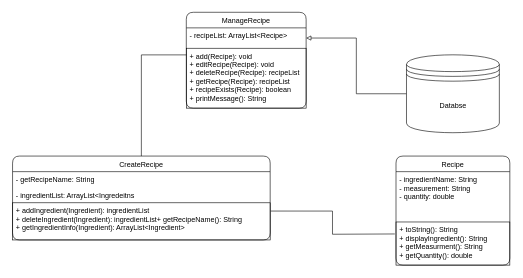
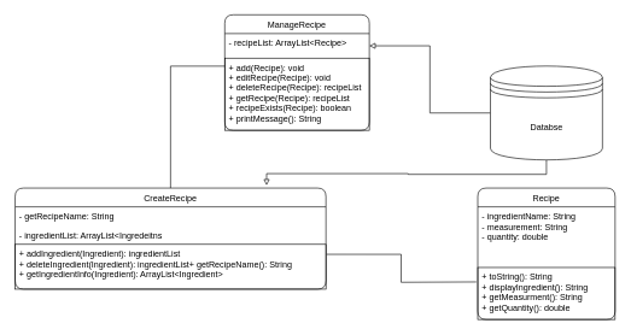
  <mxCell id="0" />
  <mxCell id="1" parent="0" />
  <mxCell id="2" style="edgeStyle=orthogonalEdgeStyle;rounded=0;orthogonalLoop=1;jettySize=auto;html=1;exitX=0.5;exitY=0;exitDx=0;exitDy=0;entryX=0;entryY=0.111;entryDx=0;entryDy=0;entryPerimeter=0;endArrow=none;endFill=0;" parent="1" source="3" target="12" edge="1"><mxGeometry relative="1" as="geometry" /></mxCell>
  <mxCell id="3" value="CreateRecipe" style="swimlane;fontStyle=0;childLayout=stackLayout;horizontal=1;startSize=26;fillColor=none;horizontalStack=0;resizeParent=1;resizeParentMax=0;resizeLast=0;collapsible=1;marginBottom=0;rounded=1;glass=0;shadow=0;sketch=0;swimlaneLine=1;" parent="1" vertex="1"><mxGeometry x="20" y="260" width="430" height="140" as="geometry" /></mxCell>
  <mxCell id="4" value="- getRecipeName: String" style="text;strokeColor=none;fillColor=none;align=left;verticalAlign=top;spacingLeft=4;spacingRight=4;overflow=hidden;rotatable=0;points=[[0,0.5],[1,0.5]];portConstraint=eastwest;rounded=1;" parent="3" vertex="1"><mxGeometry y="26" width="430" height="26" as="geometry" /></mxCell>
  <mxCell id="5" value="- ingredientList: ArrayList&lt;Ingredeitns" style="text;strokeColor=none;fillColor=none;align=left;verticalAlign=top;spacingLeft=4;spacingRight=4;overflow=hidden;rotatable=0;points=[[0,0.5],[1,0.5]];portConstraint=eastwest;" parent="3" vertex="1"><mxGeometry y="52" width="430" height="26" as="geometry" /></mxCell>
  <mxCell id="6" value="+ addIngredient(Ingredient): ingredientList&#10;+ deleteIngredient(Ingredient): ingredientList+ getRecipeName(): String&#10;+ getIngredientInfo(Ingredient): ArrayList&lt;Ingredient&gt;&#10;&#10;&#10;" style="text;fillColor=none;align=left;verticalAlign=top;spacingLeft=4;spacingRight=4;overflow=hidden;rotatable=0;points=[[0,0.5],[1,0.5]];portConstraint=eastwest;strokeColor=#000000;rounded=0;spacing=2;spacingTop=0;spacingBottom=0;" parent="3" vertex="1"><mxGeometry y="78" width="430" height="62" as="geometry" /></mxCell>
  <mxCell id="7" value="Recipe" style="swimlane;fontStyle=0;childLayout=stackLayout;horizontal=1;startSize=26;fillColor=none;horizontalStack=0;resizeParent=1;resizeParentMax=0;resizeLast=0;collapsible=1;marginBottom=0;rounded=1;glass=0;shadow=0;sketch=0;swimlaneLine=1;" parent="1" vertex="1"><mxGeometry x="660" y="260" width="190" height="182" as="geometry" /></mxCell>
  <mxCell id="8" value="- ingredientName: String&#10;- measurement: String&#10;- quantity: double&#10;" style="text;strokeColor=none;fillColor=none;align=left;verticalAlign=top;spacingLeft=4;spacingRight=4;overflow=hidden;rotatable=0;points=[[0,0.5],[1,0.5]];portConstraint=eastwest;rounded=1;" parent="7" vertex="1"><mxGeometry y="26" width="190" height="84" as="geometry" /></mxCell>
  <mxCell id="9" value="+ toString(): String&#10;+ displayIngredient(): String&#10;+ getMeasurment(): String&#10;+ getQuantity(): double&#10;&#10;" style="text;fillColor=none;align=left;verticalAlign=top;spacingLeft=4;spacingRight=4;overflow=hidden;rotatable=0;points=[[0,0.5],[1,0.5]];portConstraint=eastwest;strokeColor=#000000;rounded=0;spacing=2;spacingTop=0;spacingBottom=0;" parent="7" vertex="1"><mxGeometry y="110" width="190" height="72" as="geometry" /></mxCell>
  <mxCell id="10" value="ManageRecipe" style="swimlane;fontStyle=0;childLayout=stackLayout;horizontal=1;startSize=26;fillColor=none;horizontalStack=0;resizeParent=1;resizeParentMax=0;resizeLast=0;collapsible=1;marginBottom=0;rounded=1;glass=0;shadow=0;sketch=0;swimlaneLine=1;" parent="1" vertex="1"><mxGeometry x="310" y="20" width="200" height="160" as="geometry" /></mxCell>
  <mxCell id="11" value="- recipeList: ArrayList&lt;Recipe&gt;&#10;" style="text;strokeColor=none;fillColor=none;align=left;verticalAlign=top;spacingLeft=4;spacingRight=4;overflow=hidden;rotatable=0;points=[[0,0.5],[1,0.5]];portConstraint=eastwest;rounded=1;" parent="10" vertex="1"><mxGeometry y="26" width="200" height="34" as="geometry" /></mxCell>
  <mxCell id="12" value="+ add(Recipe): void&#10;+ editRecipe(Recipe): void&#10;+ deleteRecipe(Recipe): recipeList&#10;+ getRecipe(Recipe): recipeList&#10;+ recipeExists(Recipe): boolean&#10;+ printMessage(): String&#10;&#10;&#10;" style="text;fillColor=none;align=left;verticalAlign=top;spacingLeft=4;spacingRight=4;overflow=hidden;rotatable=0;points=[[0,0.5],[1,0.5]];portConstraint=eastwest;strokeColor=#000000;rounded=0;spacing=2;spacingTop=0;spacingBottom=0;" parent="10" vertex="1"><mxGeometry y="60" width="200" height="100" as="geometry" /></mxCell>
  <mxCell id="13" style="edgeStyle=orthogonalEdgeStyle;rounded=0;orthogonalLoop=1;jettySize=auto;html=1;endArrow=none;endFill=0;exitX=1.002;exitY=0.222;exitDx=0;exitDy=0;exitPerimeter=0;" parent="1" source="6" edge="1"><mxGeometry relative="1" as="geometry"><mxPoint x="460" y="390" as="sourcePoint" /><mxPoint x="658" y="390" as="targetPoint" /></mxGeometry></mxCell>
  <mxCell id="14" style="edgeStyle=orthogonalEdgeStyle;rounded=0;orthogonalLoop=1;jettySize=auto;html=1;exitX=0;exitY=0.5;exitDx=0;exitDy=0;entryX=1;entryY=0.5;entryDx=0;entryDy=0;endArrow=block;endFill=0;" edge="1" parent="1" source="16" target="11"><mxGeometry relative="1" as="geometry" /></mxCell>
+ <mxCell id="15" style="edgeStyle=orthogonalEdgeStyle;rounded=0;orthogonalLoop=1;jettySize=auto;html=1;exitX=0.5;exitY=1;exitDx=0;exitDy=0;entryX=0.809;entryY=-0.027;entryDx=0;entryDy=0;entryPerimeter=0;endArrow=block;endFill=0;" edge="1" parent="1" source="16" target="3"><mxGeometry relative="1" as="geometry" /></mxCell>
  <mxCell id="16" value="Databse" style="shape=datastore;whiteSpace=wrap;html=1;" vertex="1" parent="1"><mxGeometry x="677.5" y="91" width="155" height="130" as="geometry" /></mxCell>
